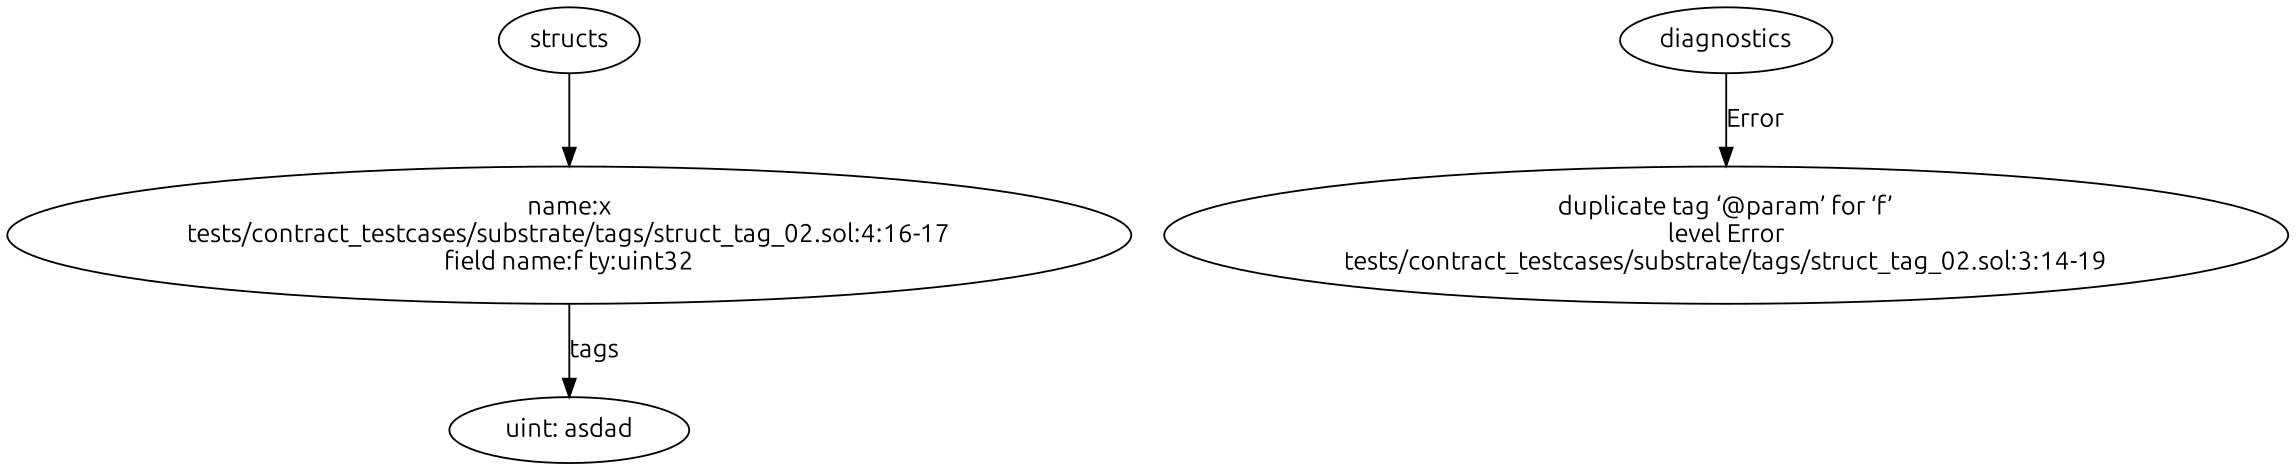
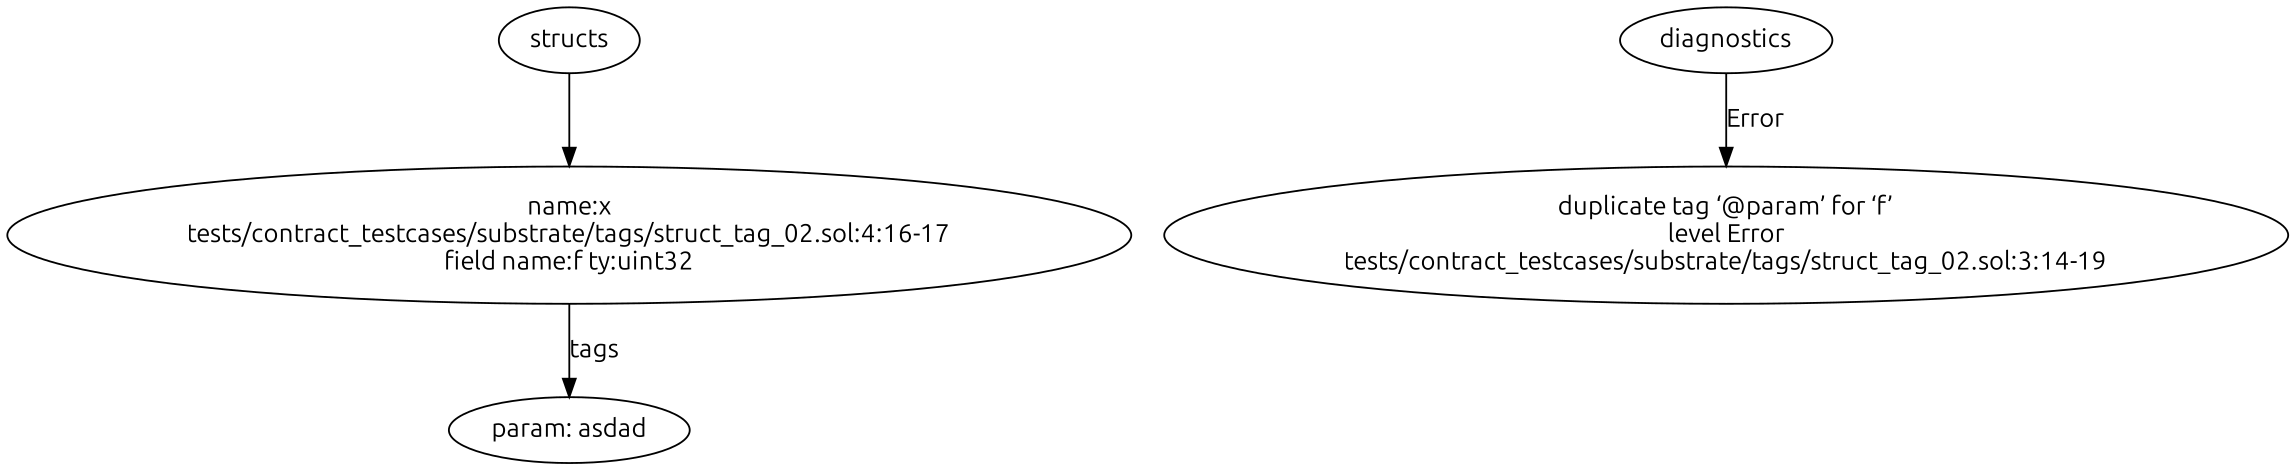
  strict digraph {
    fontname=Ubuntu
    node [fontname=Ubuntu]
    edge [fontname=Ubuntu]
    n1 [label="name:x\ntests/contract_testcases/substrate/tags/struct_tag_02.sol:4:16-17\nfield name:f ty:uint32"]
-   n2 [label="uint: asdad"]
+   n2 [label="param: asdad"]
    n3 [label="duplicate tag ‘@param’ for ‘f’\nlevel Error\ntests/contract_testcases/substrate/tags/struct_tag_02.sol:3:14-19"]
    structs
    diagnostics
    n1 -> n2 [label=tags]
    structs -> n1
    diagnostics -> n3 [label=Error]
  }
